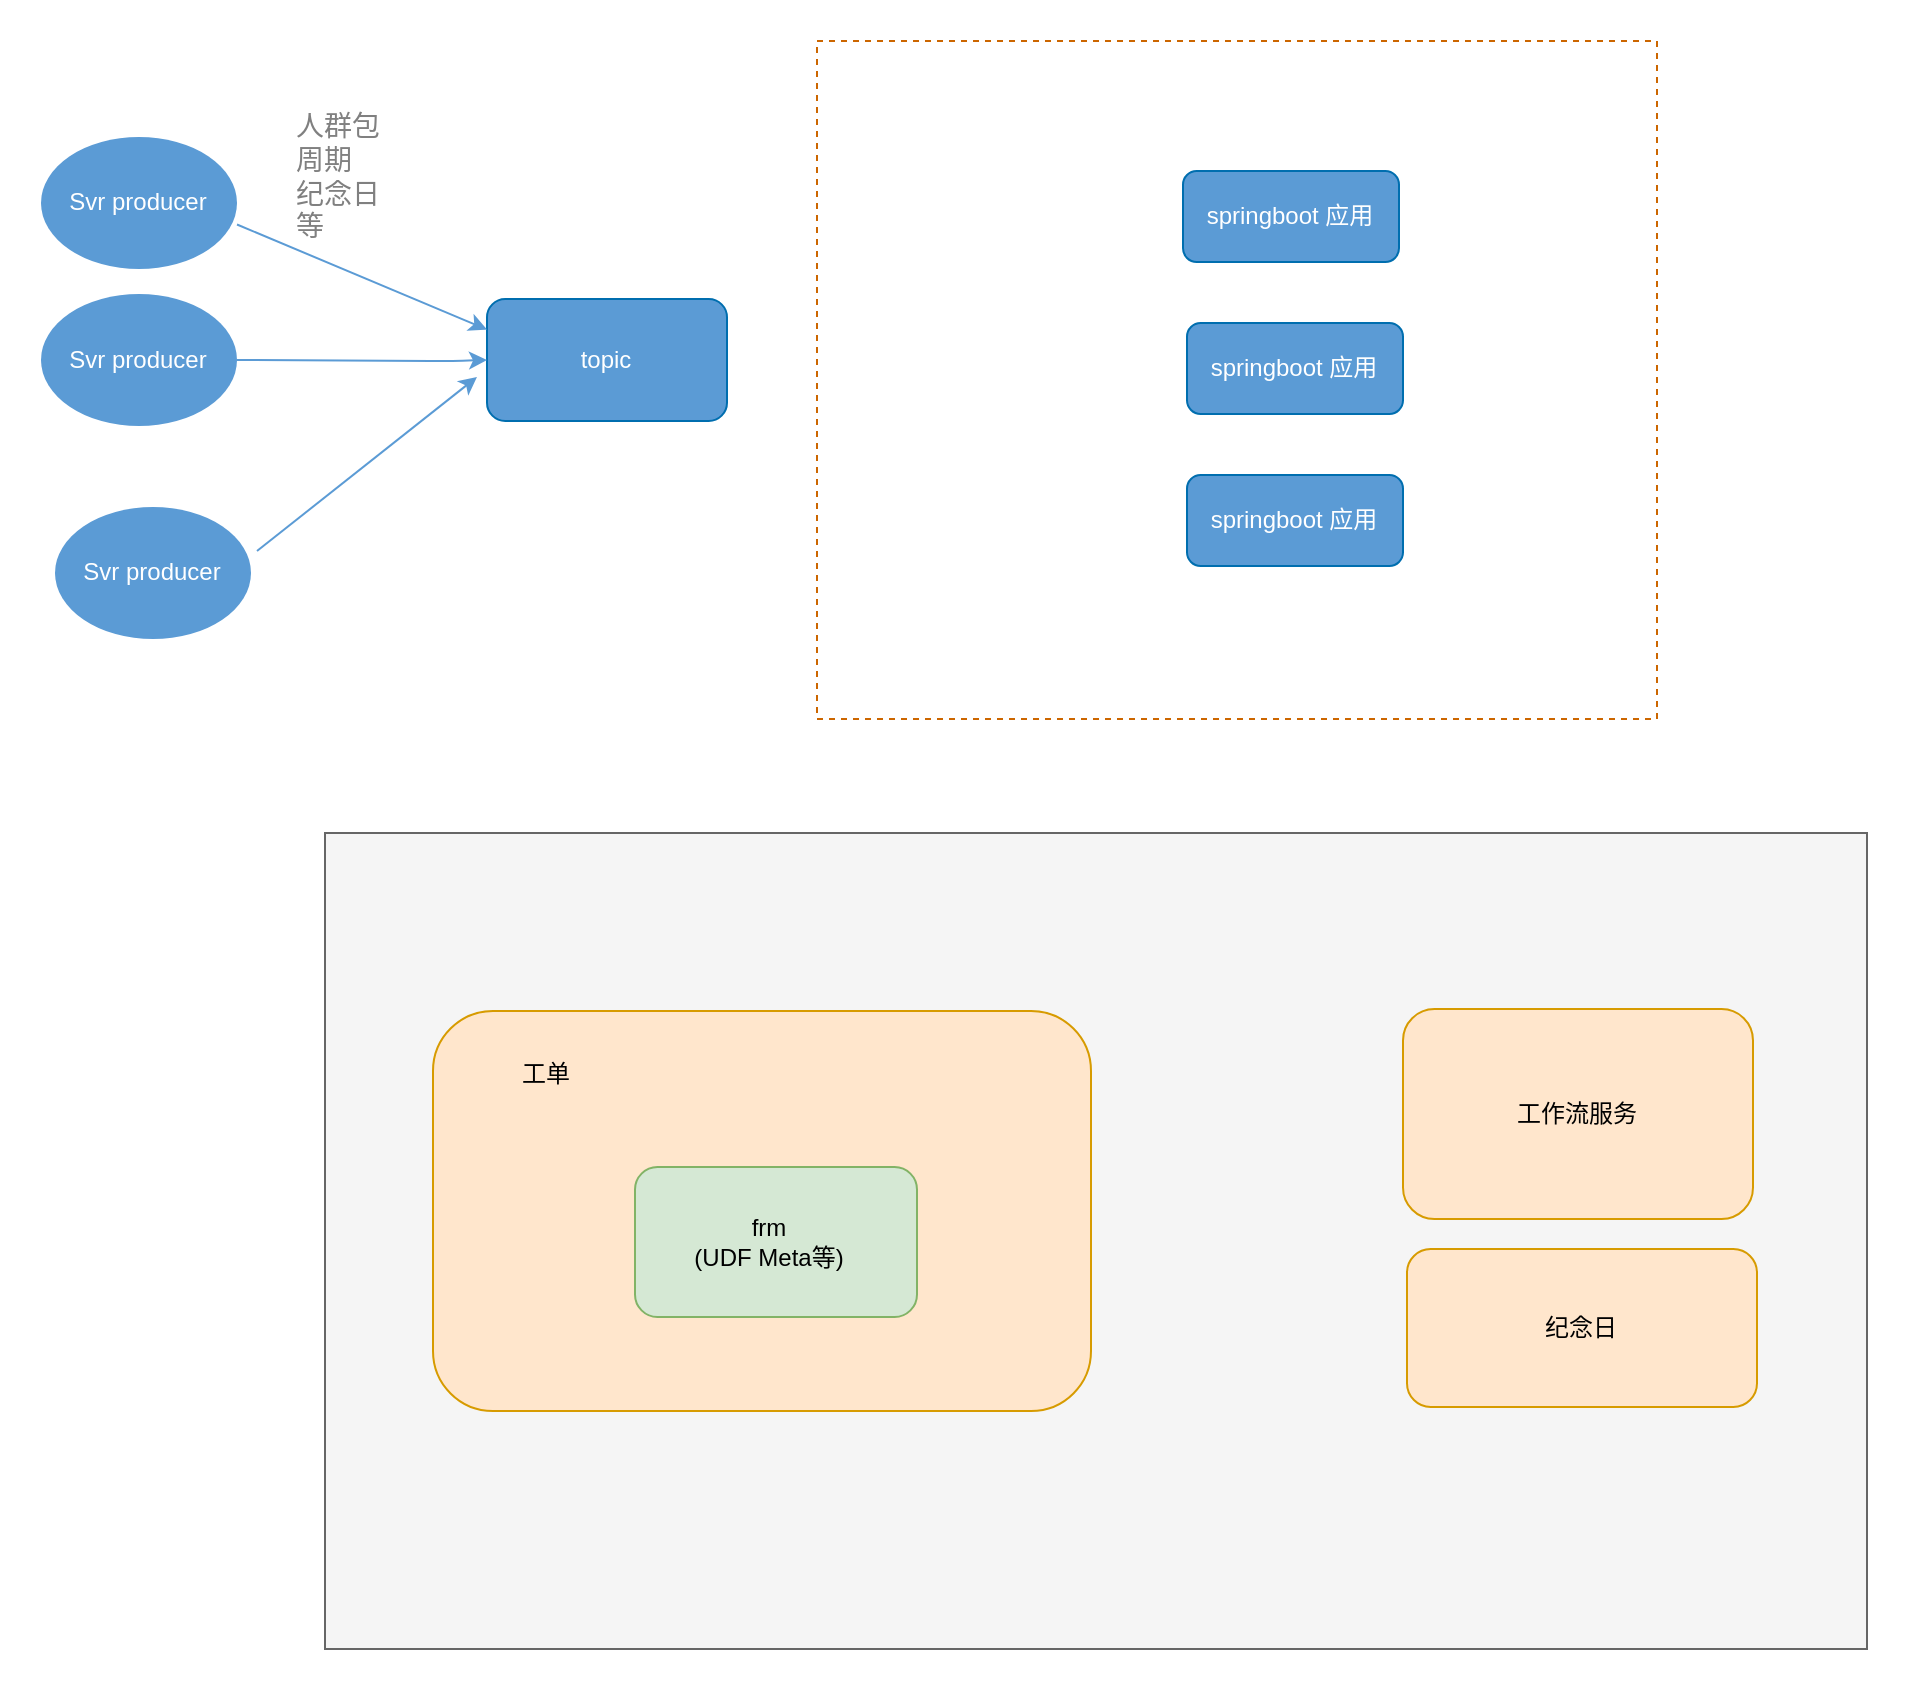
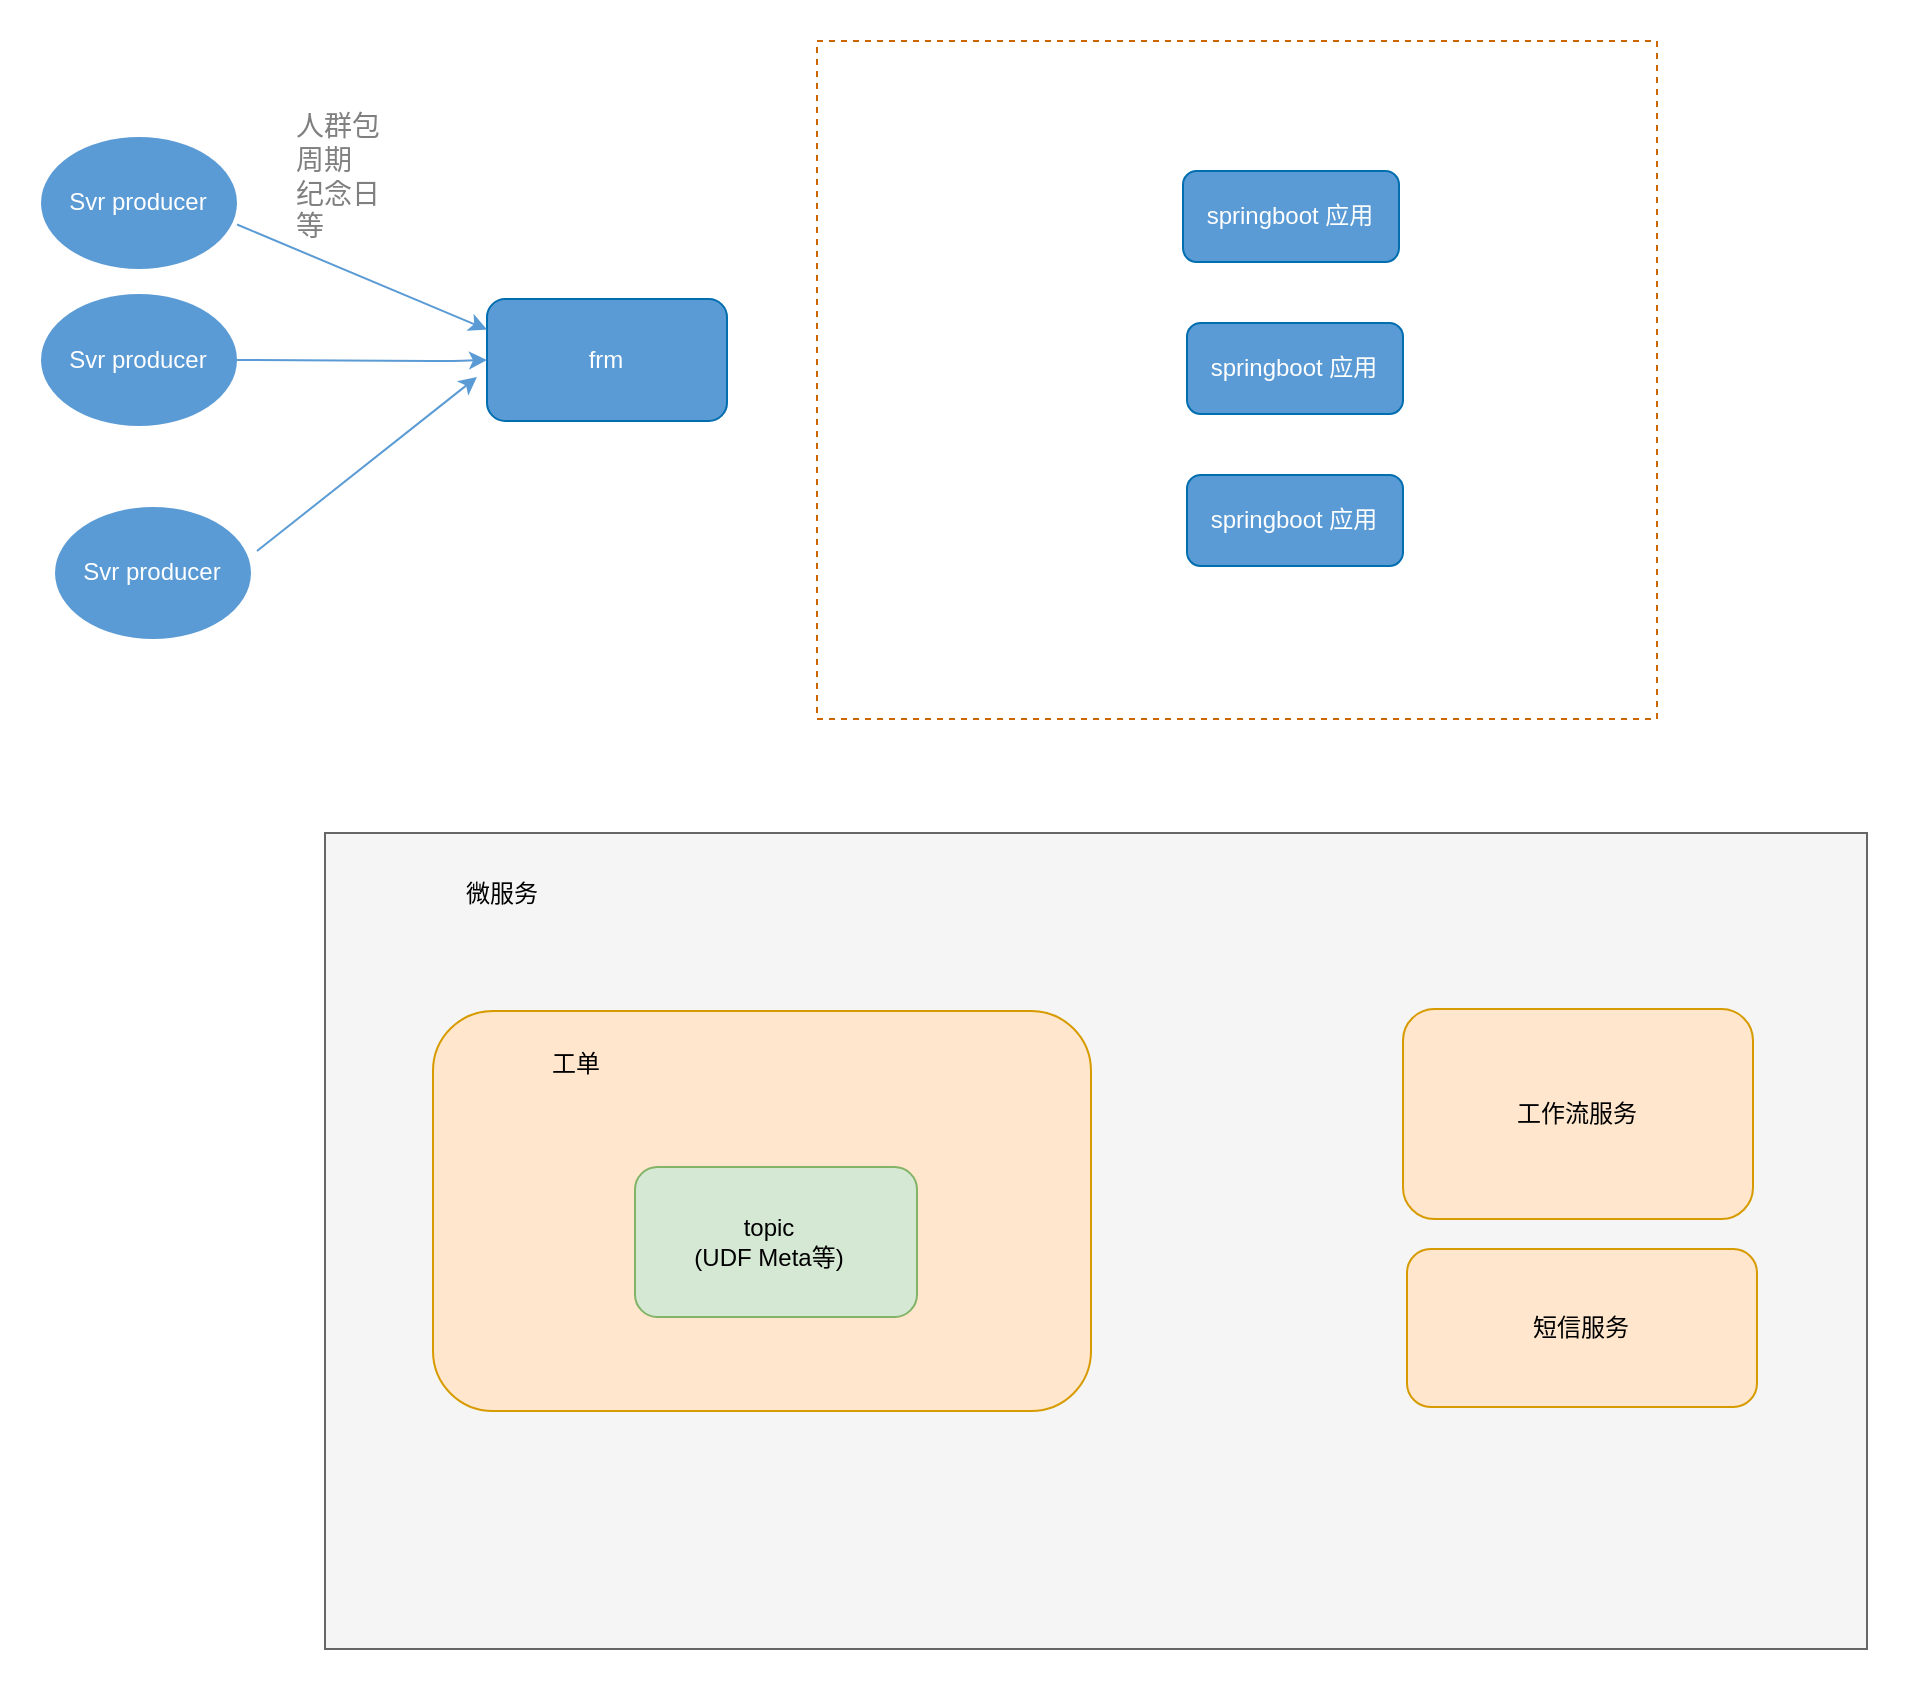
  <mxCell id="0" />
  <mxCell id="1" parent="0" />
  <mxCell id="2" value="" style="rounded=0;whiteSpace=wrap;html=1;fillColor=#f5f5f5;fontColor=#333333;strokeColor=#666666;" vertex="1" parent="1"><mxGeometry x="162" y="416" width="771" height="408" as="geometry" /></mxCell>
  <mxCell id="3" value="" style="rounded=0;whiteSpace=wrap;html=1;fillColor=#FFFFFF;dashed=1;strokeColor=#CC6600;" parent="1" vertex="1"><mxGeometry x="408" y="20" width="420" height="339" as="geometry" /></mxCell>
- <mxCell id="4" value="topic" style="rounded=1;whiteSpace=wrap;html=1;strokeColor=#006EAF;fontColor=#ffffff;fillColor=#5b9bd5;" parent="1" vertex="1"><mxGeometry x="243" y="149" width="120" height="61" as="geometry" /></mxCell>
+ <mxCell id="4" value="frm" style="rounded=1;whiteSpace=wrap;html=1;strokeColor=#006EAF;fontColor=#ffffff;fillColor=#5b9bd5;" parent="1" vertex="1"><mxGeometry x="243" y="149" width="120" height="61" as="geometry" /></mxCell>
  <mxCell id="5" value="" style="endArrow=classic;html=1;strokeColor=#5b9bd5;exitX=1;exitY=0.663;exitDx=0;exitDy=0;exitPerimeter=0;entryX=0;entryY=0.25;entryDx=0;entryDy=0;" parent="1" source="6" target="4" edge="1"><mxGeometry width="50" height="50" relative="1" as="geometry"><mxPoint x="120" y="162" as="sourcePoint" /><mxPoint x="235" y="162" as="targetPoint" /></mxGeometry></mxCell>
  <mxCell id="6" value="&lt;font color=&quot;#ffffff&quot;&gt;Svr producer&lt;/font&gt;" style="ellipse;whiteSpace=wrap;html=1;fillColor=#5b9bd5;strokeColor=none;" parent="1" vertex="1"><mxGeometry x="20" y="68" width="98" height="66" as="geometry" /></mxCell>
  <mxCell id="7" value="&lt;font style=&quot;font-size: 14px&quot; color=&quot;#808080&quot;&gt;人群包&lt;br&gt;&lt;div style=&quot;text-align: justify&quot;&gt;&lt;span&gt;周期&lt;/span&gt;&lt;/div&gt;纪念日&lt;br&gt;&lt;div style=&quot;text-align: justify&quot;&gt;&lt;span&gt;等&lt;/span&gt;&lt;/div&gt;&lt;/font&gt;" style="text;html=1;strokeColor=none;fillColor=none;align=center;verticalAlign=middle;whiteSpace=wrap;rounded=0;" parent="1" vertex="1"><mxGeometry x="114" y="41" width="110" height="93" as="geometry" /></mxCell>
  <mxCell id="8" value="&lt;font color=&quot;#ffffff&quot;&gt;Svr producer&lt;/font&gt;" style="ellipse;whiteSpace=wrap;html=1;fillColor=#5b9bd5;strokeColor=none;" parent="1" vertex="1"><mxGeometry x="20" y="146.5" width="98" height="66" as="geometry" /></mxCell>
  <mxCell id="9" value="" style="endArrow=classic;html=1;strokeColor=#5b9bd5;exitX=1;exitY=0.5;exitDx=0;exitDy=0;entryX=0;entryY=0.5;entryDx=0;entryDy=0;" parent="1" source="8" target="4" edge="1"><mxGeometry width="50" height="50" relative="1" as="geometry"><mxPoint x="124" y="152.758" as="sourcePoint" /><mxPoint x="245" y="172" as="targetPoint" /><Array as="points"><mxPoint x="225" y="180" /></Array></mxGeometry></mxCell>
  <mxCell id="10" value="&lt;font color=&quot;#ffffff&quot;&gt;Svr producer&lt;/font&gt;" style="ellipse;whiteSpace=wrap;html=1;fillColor=#5b9bd5;strokeColor=none;" parent="1" vertex="1"><mxGeometry x="27" y="253" width="98" height="66" as="geometry" /></mxCell>
  <mxCell id="11" value="" style="endArrow=classic;html=1;strokeColor=#5b9bd5;" parent="1" edge="1"><mxGeometry width="50" height="50" relative="1" as="geometry"><mxPoint x="128" y="275" as="sourcePoint" /><mxPoint x="238" y="188" as="targetPoint" /></mxGeometry></mxCell>
  <mxCell id="12" value="springboot 应用" style="rounded=1;whiteSpace=wrap;html=1;strokeColor=#006EAF;fontColor=#ffffff;fillColor=#5b9bd5;" parent="1" vertex="1"><mxGeometry x="591" y="85" width="108" height="45.5" as="geometry" /></mxCell>
  <mxCell id="13" value="springboot 应用" style="rounded=1;whiteSpace=wrap;html=1;strokeColor=#006EAF;fontColor=#ffffff;fillColor=#5b9bd5;" parent="1" vertex="1"><mxGeometry x="593" y="161" width="108" height="45.5" as="geometry" /></mxCell>
  <mxCell id="14" value="springboot 应用" style="rounded=1;whiteSpace=wrap;html=1;strokeColor=#006EAF;fontColor=#ffffff;fillColor=#5b9bd5;" parent="1" vertex="1"><mxGeometry x="593" y="237" width="108" height="45.5" as="geometry" /></mxCell>
  <mxCell id="15" value="" style="rounded=1;whiteSpace=wrap;html=1;fillColor=#ffe6cc;strokeColor=#d79b00;" vertex="1" parent="1"><mxGeometry x="216" y="505" width="329" height="200" as="geometry" /></mxCell>
  <mxCell id="16" value="" style="rounded=1;whiteSpace=wrap;html=1;fillColor=#d5e8d4;strokeColor=#82b366;" vertex="1" parent="1"><mxGeometry x="317" y="583" width="141" height="75" as="geometry" /></mxCell>
- <mxCell id="17" value="frm&lt;br&gt;(UDF Meta等)" style="text;html=1;strokeColor=none;fillColor=none;align=center;verticalAlign=middle;whiteSpace=wrap;rounded=0;" vertex="1" parent="1"><mxGeometry x="343" y="598" width="82.5" height="45" as="geometry" /></mxCell>
- <mxCell id="18" value="工单" style="text;html=1;strokeColor=none;fillColor=none;align=center;verticalAlign=middle;whiteSpace=wrap;rounded=0;" vertex="1" parent="1"><mxGeometry x="243" y="522" width="60" height="30" as="geometry" /></mxCell>
+ <mxCell id="17" value="topic&lt;br&gt;(UDF Meta等)" style="text;html=1;strokeColor=none;fillColor=none;align=center;verticalAlign=middle;whiteSpace=wrap;rounded=0;" vertex="1" parent="1"><mxGeometry x="343" y="598" width="82.5" height="45" as="geometry" /></mxCell>
+ <mxCell id="18" value="工单" style="text;html=1;strokeColor=none;fillColor=none;align=center;verticalAlign=middle;whiteSpace=wrap;rounded=0;" vertex="1" parent="1"><mxGeometry x="258" y="517" width="60" height="30" as="geometry" /></mxCell>
  <mxCell id="19" value="工作流服务" style="rounded=1;whiteSpace=wrap;html=1;fillColor=#ffe6cc;strokeColor=#d79b00;" vertex="1" parent="1"><mxGeometry x="701" y="504" width="175" height="105" as="geometry" /></mxCell>
- <mxCell id="20" value="纪念日" style="rounded=1;whiteSpace=wrap;html=1;fillColor=#ffe6cc;strokeColor=#d79b00;" vertex="1" parent="1"><mxGeometry x="703" y="624" width="175" height="79" as="geometry" /></mxCell>
+ <mxCell id="20" value="短信服务" style="rounded=1;whiteSpace=wrap;html=1;fillColor=#ffe6cc;strokeColor=#d79b00;" vertex="1" parent="1"><mxGeometry x="703" y="624" width="175" height="79" as="geometry" /></mxCell>
+ <mxCell id="21" value="微服务" style="text;html=1;strokeColor=none;fillColor=none;align=center;verticalAlign=middle;whiteSpace=wrap;rounded=0;" vertex="1" parent="1"><mxGeometry x="221" y="432" width="60" height="30" as="geometry" /></mxCell>
